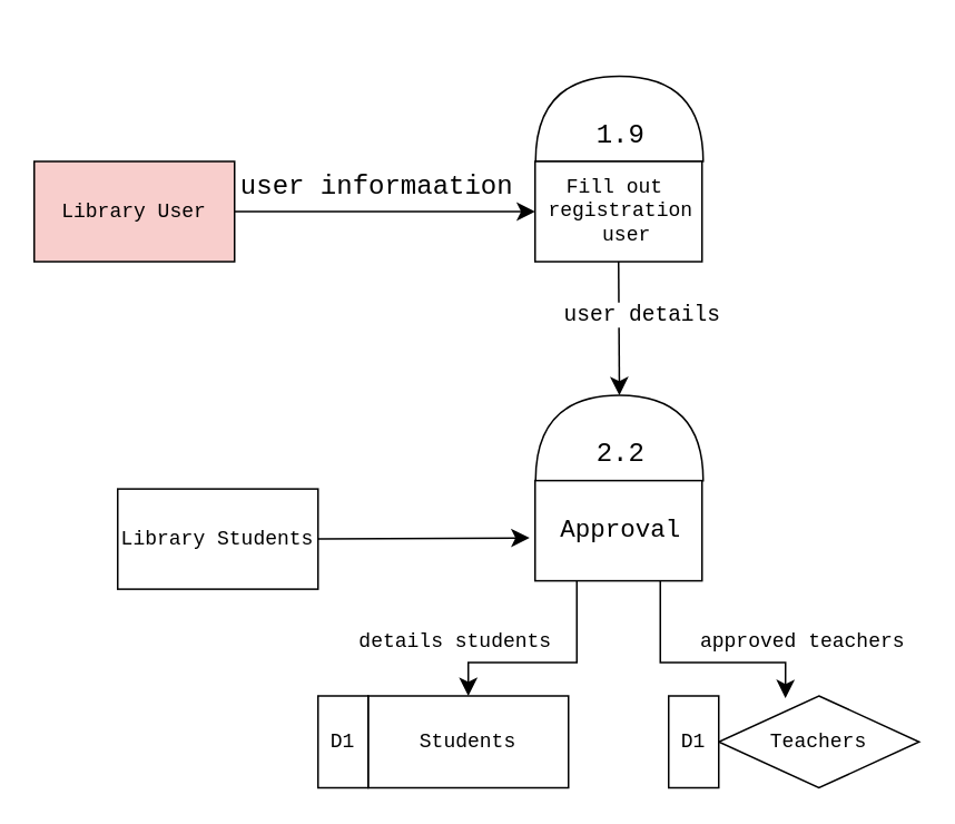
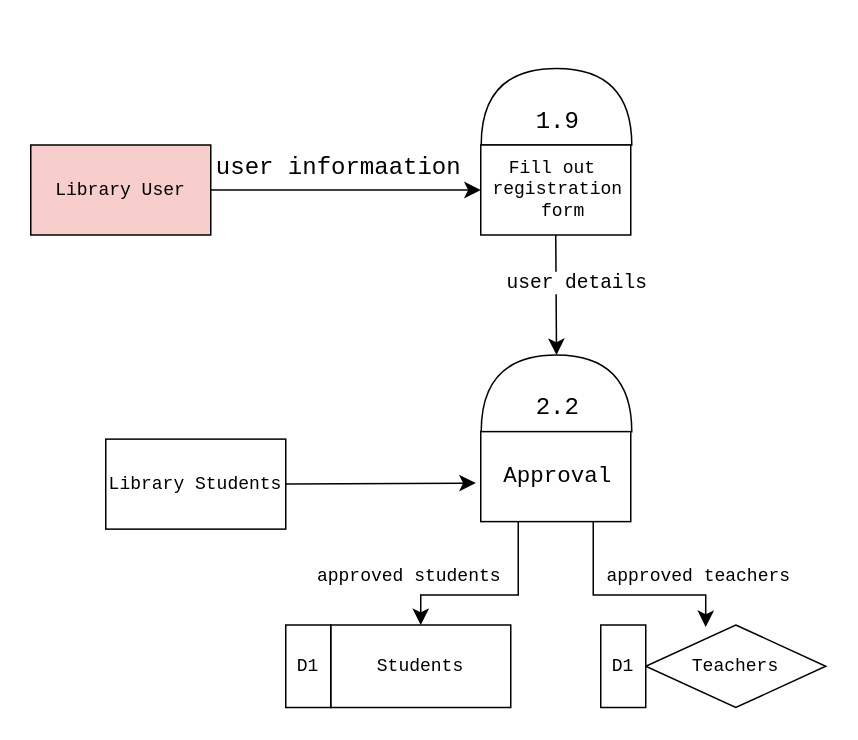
  <mxCell id="0" />
  <mxCell id="1" parent="0" />
  <mxCell id="2" value="" style="group;fontFamily=Courier New;" vertex="1" connectable="0" parent="1"><mxGeometry x="400" y="416" width="150" height="55" as="geometry" /></mxCell>
  <mxCell id="3" value="Teachers" style="rhombus;whiteSpace=wrap;html=1;fontFamily=Courier New;" vertex="1" parent="2"><mxGeometry x="30" width="120" height="55" as="geometry" /></mxCell>
  <mxCell id="4" value="D1" style="rounded=0;whiteSpace=wrap;html=1;fontFamily=Courier New;" vertex="1" parent="2"><mxGeometry width="30" height="55" as="geometry" /></mxCell>
  <mxCell id="5" value="&lt;font face=&quot;Courier New&quot;&gt;Library User&lt;/font&gt;" style="rounded=0;whiteSpace=wrap;html=1;fillColor=#f8cecc;" vertex="1" parent="1"><mxGeometry x="20" y="96" width="120" height="60" as="geometry" /></mxCell>
  <mxCell id="6" value="" style="group;fontFamily=Courier New;" vertex="1" connectable="0" parent="1"><mxGeometry x="320" y="44.92" width="110.51" height="111.08" as="geometry" /></mxCell>
  <mxCell id="7" value="" style="shape=or;whiteSpace=wrap;html=1;rotation=-90;fontFamily=Courier New;" vertex="1" parent="6"><mxGeometry x="24.96" y="-24.65" width="51.09" height="100.39" as="geometry" /></mxCell>
  <mxCell id="8" value="" style="group;fontFamily=Courier New;" vertex="1" connectable="0" parent="6"><mxGeometry y="21.08" width="110.51" height="90" as="geometry" /></mxCell>
  <mxCell id="9" value="" style="rounded=0;whiteSpace=wrap;html=1;fontFamily=Courier New;" vertex="1" parent="8"><mxGeometry y="30" width="100" height="60" as="geometry" /></mxCell>
  <mxCell id="10" style="edgeStyle=none;curved=1;rounded=0;orthogonalLoop=1;jettySize=auto;html=1;exitX=0;exitY=0.5;exitDx=0;exitDy=0;fontSize=12;startSize=8;endSize=8;fontFamily=Courier New;" edge="1" parent="8" source="9" target="9"><mxGeometry relative="1" as="geometry" /></mxCell>
  <mxCell id="11" value="1.9" style="text;html=1;align=center;verticalAlign=middle;resizable=0;points=[];autosize=1;strokeColor=none;fillColor=none;fontSize=16;fontFamily=Courier New;" vertex="1" parent="8"><mxGeometry x="25.51" width="50" height="30" as="geometry" /></mxCell>
- <mxCell id="12" value="&lt;div style=&quot;font-size: 12px;&quot;&gt;&lt;font style=&quot;font-size: 12px;&quot;&gt;Fill out&amp;nbsp;&lt;/font&gt;&lt;/div&gt;&lt;div style=&quot;font-size: 12px;&quot;&gt;&lt;font style=&quot;font-size: 12px;&quot;&gt;registration&lt;/font&gt;&lt;/div&gt;&lt;div style=&quot;font-size: 12px;&quot;&gt;&lt;font style=&quot;font-size: 12px;&quot;&gt;&amp;nbsp;user&lt;/font&gt;&lt;/div&gt;" style="text;html=1;align=center;verticalAlign=middle;resizable=0;points=[];autosize=1;strokeColor=none;fillColor=none;fontSize=16;fontFamily=Courier New;" vertex="1" parent="8"><mxGeometry x="-4.49" y="30" width="110" height="60" as="geometry" /></mxCell>
+ <mxCell id="12" value="&lt;div style=&quot;font-size: 12px;&quot;&gt;&lt;font style=&quot;font-size: 12px;&quot;&gt;Fill out&amp;nbsp;&lt;/font&gt;&lt;/div&gt;&lt;div style=&quot;font-size: 12px;&quot;&gt;&lt;font style=&quot;font-size: 12px;&quot;&gt;registration&lt;/font&gt;&lt;/div&gt;&lt;div style=&quot;font-size: 12px;&quot;&gt;&lt;font style=&quot;font-size: 12px;&quot;&gt;&amp;nbsp;form&lt;/font&gt;&lt;/div&gt;" style="text;html=1;align=center;verticalAlign=middle;resizable=0;points=[];autosize=1;strokeColor=none;fillColor=none;fontSize=16;fontFamily=Courier New;" vertex="1" parent="8"><mxGeometry x="-4.49" y="30" width="110" height="60" as="geometry" /></mxCell>
  <mxCell id="13" value="" style="endArrow=classic;html=1;rounded=0;fontSize=12;startSize=8;endSize=8;curved=1;exitX=1;exitY=0.5;exitDx=0;exitDy=0;entryX=0;entryY=0.5;entryDx=0;entryDy=0;" edge="1" parent="1" source="5" target="9"><mxGeometry width="50" height="50" relative="1" as="geometry"><mxPoint x="100" y="76" as="sourcePoint" /><mxPoint x="150" y="26" as="targetPoint" /></mxGeometry></mxCell>
  <mxCell id="14" value="" style="group;fontFamily=Courier New;" vertex="1" connectable="0" parent="1"><mxGeometry x="320" y="236" width="110.51" height="111.08" as="geometry" /></mxCell>
  <mxCell id="15" value="" style="shape=or;whiteSpace=wrap;html=1;rotation=-90;fontFamily=Courier New;" vertex="1" parent="14"><mxGeometry x="24.96" y="-24.65" width="51.09" height="100.39" as="geometry" /></mxCell>
  <mxCell id="16" value="" style="group;fontFamily=Courier New;" vertex="1" connectable="0" parent="14"><mxGeometry y="21.08" width="110.51" height="90" as="geometry" /></mxCell>
  <mxCell id="17" value="" style="rounded=0;whiteSpace=wrap;html=1;fontFamily=Courier New;" vertex="1" parent="16"><mxGeometry y="30" width="100" height="60" as="geometry" /></mxCell>
  <mxCell id="18" style="edgeStyle=none;curved=1;rounded=0;orthogonalLoop=1;jettySize=auto;html=1;exitX=0;exitY=0.5;exitDx=0;exitDy=0;fontSize=12;startSize=8;endSize=8;fontFamily=Courier New;" edge="1" parent="16" source="17" target="17"><mxGeometry relative="1" as="geometry" /></mxCell>
  <mxCell id="19" value="2.2" style="text;html=1;align=center;verticalAlign=middle;resizable=0;points=[];autosize=1;strokeColor=none;fillColor=none;fontSize=16;fontFamily=Courier New;" vertex="1" parent="16"><mxGeometry x="25.51" width="50" height="30" as="geometry" /></mxCell>
  <mxCell id="20" value="&lt;div style=&quot;font-size: 15px;&quot;&gt;Approval&lt;br&gt;&lt;/div&gt;" style="text;html=1;align=center;verticalAlign=middle;resizable=0;points=[];autosize=1;strokeColor=none;fillColor=none;fontSize=16;fontFamily=Courier New;" vertex="1" parent="16"><mxGeometry x="0.51" y="45" width="100" height="30" as="geometry" /></mxCell>
  <mxCell id="21" value="&lt;font face=&quot;Courier New&quot;&gt;user informaation&lt;/font&gt;" style="text;html=1;align=center;verticalAlign=middle;resizable=0;points=[];autosize=1;strokeColor=none;fillColor=none;fontSize=16;" vertex="1" parent="1"><mxGeometry x="130" y="96" width="190" height="30" as="geometry" /></mxCell>
  <mxCell id="22" value="" style="endArrow=classic;html=1;rounded=0;fontSize=12;startSize=8;endSize=8;curved=1;exitX=0.5;exitY=1;exitDx=0;exitDy=0;entryX=1;entryY=0.5;entryDx=0;entryDy=0;entryPerimeter=0;" edge="1" parent="1" source="9" target="15"><mxGeometry width="50" height="50" relative="1" as="geometry"><mxPoint x="450" y="276" as="sourcePoint" /><mxPoint x="500" y="226" as="targetPoint" /></mxGeometry></mxCell>
  <mxCell id="23" value="&#10;&lt;font style=&quot;forced-color-adjust: none; color: rgb(0, 0, 0); font-size: 13px; font-style: normal; font-variant-ligatures: normal; font-variant-caps: normal; font-weight: 400; letter-spacing: normal; orphans: 2; text-align: center; text-indent: 0px; text-transform: none; widows: 2; word-spacing: 0px; -webkit-text-stroke-width: 0px; white-space: nowrap; background-color: rgb(255, 255, 255); text-decoration-thickness: initial; text-decoration-style: initial; text-decoration-color: initial;&quot; face=&quot;Courier New&quot;&gt;user&amp;nbsp;&lt;/font&gt;&lt;span style=&quot;forced-color-adjust: none; color: rgb(0, 0, 0); font-size: 13px; font-style: normal; font-variant-ligatures: normal; font-variant-caps: normal; font-weight: 400; letter-spacing: normal; orphans: 2; text-align: center; text-indent: 0px; text-transform: none; widows: 2; word-spacing: 0px; -webkit-text-stroke-width: 0px; white-space: nowrap; background-color: initial; text-decoration-thickness: initial; text-decoration-style: initial; text-decoration-color: initial; font-family: &amp;quot;Courier New&amp;quot;;&quot;&gt;details&lt;/span&gt;&#10;&#10;" style="text;html=1;align=center;verticalAlign=middle;resizable=0;points=[];autosize=1;strokeColor=none;fillColor=none;fontSize=16;" vertex="1" parent="1"><mxGeometry x="324" y="161" width="120" height="70" as="geometry" /></mxCell>
  <mxCell id="24" value="" style="group;fontFamily=Courier New;" vertex="1" connectable="0" parent="1"><mxGeometry x="190" y="416" width="150" height="55" as="geometry" /></mxCell>
  <mxCell id="25" value="Students" style="whiteSpace=wrap;html=1;fontFamily=Courier New;" vertex="1" parent="24"><mxGeometry x="30" width="120" height="55" as="geometry" /></mxCell>
  <mxCell id="26" value="D1" style="rounded=0;whiteSpace=wrap;html=1;fontFamily=Courier New;" vertex="1" parent="24"><mxGeometry width="30" height="55" as="geometry" /></mxCell>
  <mxCell id="27" value="&lt;font face=&quot;Courier New&quot;&gt;Library Students&lt;/font&gt;" style="rounded=0;whiteSpace=wrap;html=1;" vertex="1" parent="1"><mxGeometry x="70" y="292.08" width="120" height="60" as="geometry" /></mxCell>
  <mxCell id="28" value="" style="endArrow=classic;html=1;rounded=0;fontSize=12;startSize=8;endSize=8;curved=1;exitX=1;exitY=0.5;exitDx=0;exitDy=0;entryX=-0.033;entryY=0.572;entryDx=0;entryDy=0;entryPerimeter=0;" edge="1" parent="1" source="27" target="17"><mxGeometry width="50" height="50" relative="1" as="geometry"><mxPoint x="330" y="306" as="sourcePoint" /><mxPoint x="310" y="286" as="targetPoint" /></mxGeometry></mxCell>
  <mxCell id="29" value="" style="endArrow=classic;html=1;rounded=0;fontSize=12;startSize=8;endSize=8;curved=0;exitX=0.25;exitY=1;exitDx=0;exitDy=0;entryX=0.5;entryY=0;entryDx=0;entryDy=0;" edge="1" parent="1" source="17" target="25"><mxGeometry width="50" height="50" relative="1" as="geometry"><mxPoint x="390" y="336" as="sourcePoint" /><mxPoint x="440" y="286" as="targetPoint" /><Array as="points"><mxPoint x="345" y="396" /><mxPoint x="280" y="396" /></Array></mxGeometry></mxCell>
  <mxCell id="30" value="" style="endArrow=classic;html=1;rounded=0;fontSize=12;startSize=8;endSize=8;curved=0;exitX=0.75;exitY=1;exitDx=0;exitDy=0;entryX=0.333;entryY=0.024;entryDx=0;entryDy=0;entryPerimeter=0;" edge="1" parent="1" source="17" target="3"><mxGeometry width="50" height="50" relative="1" as="geometry"><mxPoint x="390" y="336" as="sourcePoint" /><mxPoint x="440" y="286" as="targetPoint" /><Array as="points"><mxPoint x="395" y="396" /><mxPoint x="470" y="396" /></Array></mxGeometry></mxCell>
- <mxCell id="31" value="&lt;font style=&quot;font-size: 12px;&quot; face=&quot;Courier New&quot;&gt;details students&lt;/font&gt;" style="text;html=1;align=center;verticalAlign=middle;resizable=0;points=[];autosize=1;strokeColor=none;fillColor=none;fontSize=16;" vertex="1" parent="1"><mxGeometry x="197" y="366" width="150" height="30" as="geometry" /></mxCell>
- <mxCell id="32" value="&lt;font style=&quot;font-size: 12px;&quot; face=&quot;Courier New&quot;&gt;approved teachers&lt;/font&gt;" style="text;html=1;align=center;verticalAlign=middle;resizable=0;points=[];autosize=1;strokeColor=none;fillColor=none;fontSize=16;" vertex="1" parent="1"><mxGeometry x="405" y="366" width="150" height="30" as="geometry" /></mxCell>
+ <mxCell id="31" value="&lt;font style=&quot;font-size: 12px;&quot; face=&quot;Courier New&quot;&gt;approved students&lt;/font&gt;" style="text;html=1;align=center;verticalAlign=middle;resizable=0;points=[];autosize=1;strokeColor=none;fillColor=none;fontSize=16;" vertex="1" parent="1"><mxGeometry x="197" y="366" width="150" height="30" as="geometry" /></mxCell>
+ <mxCell id="32" value="&lt;font style=&quot;font-size: 12px;&quot; face=&quot;Courier New&quot;&gt;approved teachers&lt;/font&gt;" style="text;html=1;align=center;verticalAlign=middle;resizable=0;points=[];autosize=1;strokeColor=none;fillColor=none;fontSize=16;" vertex="1" parent="1"><mxGeometry x="390" y="366" width="150" height="30" as="geometry" /></mxCell>
